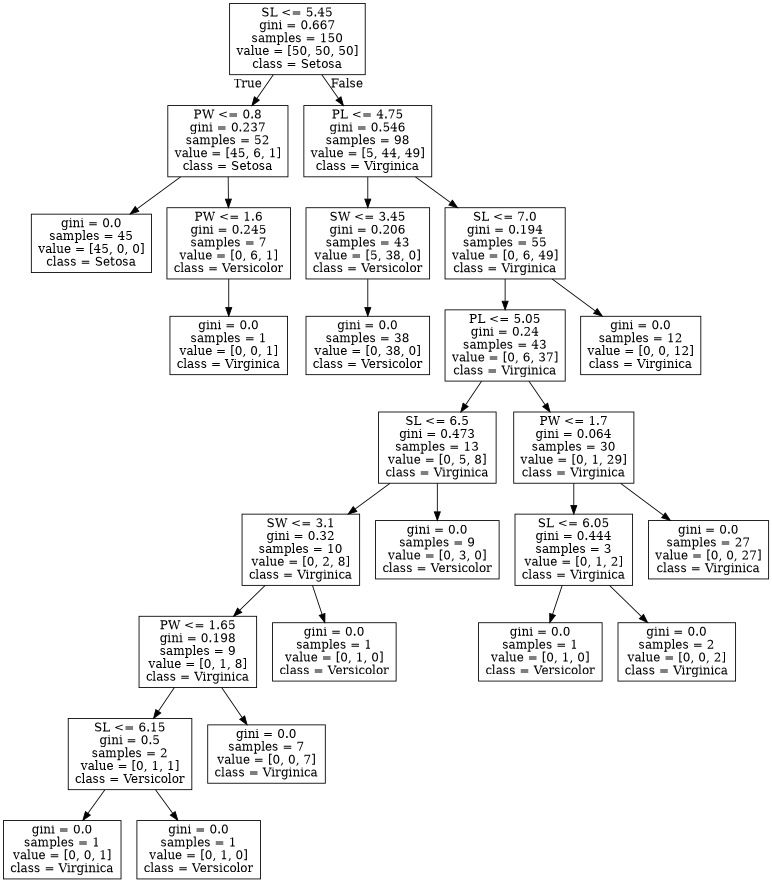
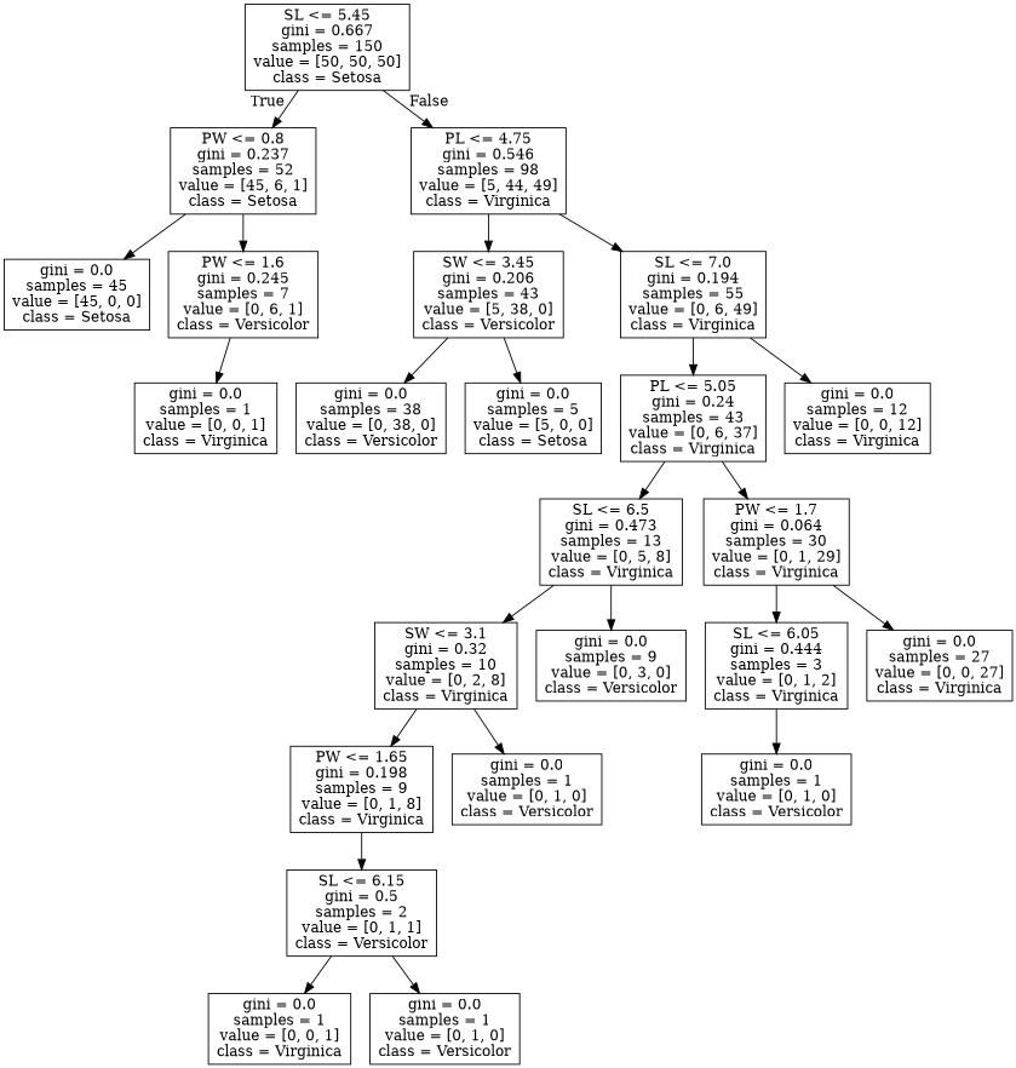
  digraph {
    node [shape=box]
    n1 [label="SL <= 5.45\ngini = 0.667\nsamples = 150\nvalue = [50, 50, 50]\nclass = Setosa"]
    n2 [label="PW <= 0.8\ngini = 0.237\nsamples = 52\nvalue = [45, 6, 1]\nclass = Setosa"]
    n3 [label="PL <= 4.75\ngini = 0.546\nsamples = 98\nvalue = [5, 44, 49]\nclass = Virginica"]
    n4 [label="gini = 0.0\nsamples = 45\nvalue = [45, 0, 0]\nclass = Setosa"]
    n5 [label="PW <= 1.6\ngini = 0.245\nsamples = 7\nvalue = [0, 6, 1]\nclass = Versicolor"]
    n6 [label="SW <= 3.45\ngini = 0.206\nsamples = 43\nvalue = [5, 38, 0]\nclass = Versicolor"]
    n7 [label="SL <= 7.0\ngini = 0.194\nsamples = 55\nvalue = [0, 6, 49]\nclass = Virginica"]
    n8 [label="gini = 0.0\nsamples = 1\nvalue = [0, 0, 1]\nclass = Virginica"]
    n9 [label="gini = 0.0\nsamples = 38\nvalue = [0, 38, 0]\nclass = Versicolor"]
+   n10 [label="gini = 0.0\nsamples = 5\nvalue = [5, 0, 0]\nclass = Setosa"]
    n11 [label="PL <= 5.05\ngini = 0.24\nsamples = 43\nvalue = [0, 6, 37]\nclass = Virginica"]
    n12 [label="gini = 0.0\nsamples = 12\nvalue = [0, 0, 12]\nclass = Virginica"]
    n13 [label="SL <= 6.5\ngini = 0.473\nsamples = 13\nvalue = [0, 5, 8]\nclass = Virginica"]
    n14 [label="PW <= 1.7\ngini = 0.064\nsamples = 30\nvalue = [0, 1, 29]\nclass = Virginica"]
    n15 [label="SW <= 3.1\ngini = 0.32\nsamples = 10\nvalue = [0, 2, 8]\nclass = Virginica"]
    n16 [label="gini = 0.0\nsamples = 9\nvalue = [0, 3, 0]\nclass = Versicolor"]
    n17 [label="SL <= 6.05\ngini = 0.444\nsamples = 3\nvalue = [0, 1, 2]\nclass = Virginica"]
    n18 [label="gini = 0.0\nsamples = 27\nvalue = [0, 0, 27]\nclass = Virginica"]
    n19 [label="PW <= 1.65\ngini = 0.198\nsamples = 9\nvalue = [0, 1, 8]\nclass = Virginica"]
    n20 [label="gini = 0.0\nsamples = 1\nvalue = [0, 1, 0]\nclass = Versicolor"]
    n21 [label="SL <= 6.15\ngini = 0.5\nsamples = 2\nvalue = [0, 1, 1]\nclass = Versicolor"]
-   n22 [label="gini = 0.0\nsamples = 7\nvalue = [0, 0, 7]\nclass = Virginica"]
    n23 [label="gini = 0.0\nsamples = 1\nvalue = [0, 0, 1]\nclass = Virginica"]
    n24 [label="gini = 0.0\nsamples = 1\nvalue = [0, 1, 0]\nclass = Versicolor"]
    n25 [label="gini = 0.0\nsamples = 1\nvalue = [0, 1, 0]\nclass = Versicolor"]
-   n26 [label="gini = 0.0\nsamples = 2\nvalue = [0, 0, 2]\nclass = Virginica"]
    n1 -> n2 [headlabel=True labelangle=45 labeldistance=2.5]
    n1 -> n3 [headlabel=False labelangle=-45 labeldistance=2.5]
    n2 -> n4
    n2 -> n5
    n3 -> n6
    n3 -> n7
    n5 -> n8
    n6 -> n9
+   n6 -> n10
    n7 -> n11
    n7 -> n12
    n11 -> n13
    n11 -> n14
    n13 -> n15
    n13 -> n16
    n14 -> n17
    n14 -> n18
    n15 -> n19
    n15 -> n20
    n17 -> n25
-   n17 -> n26
    n19 -> n21
-   n19 -> n22
    n21 -> n23
    n21 -> n24
  }
